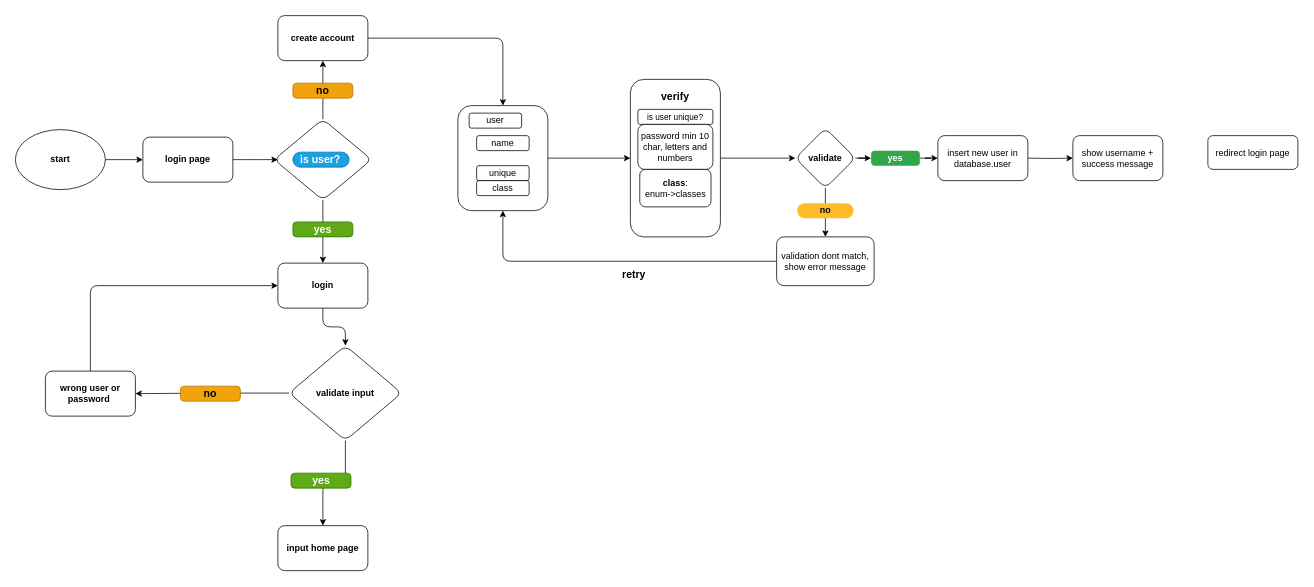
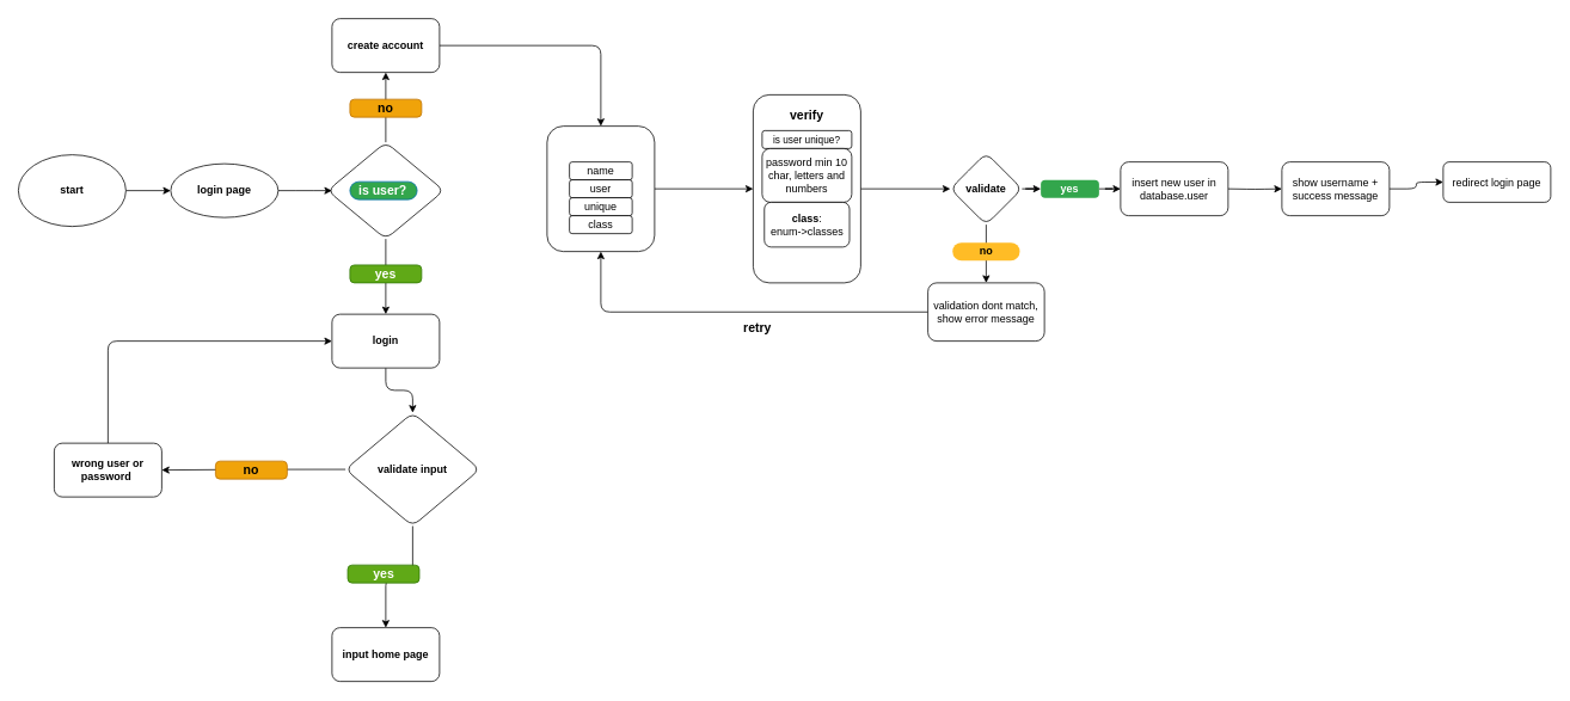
  <mxCell id="0" />
  <mxCell id="1" parent="0" />
  <mxCell id="2" value="" style="edgeStyle=orthogonalEdgeStyle;rounded=1;orthogonalLoop=1;jettySize=auto;html=1;" edge="1" parent="1" source="3" target="42"><mxGeometry relative="1" as="geometry" /></mxCell>
  <mxCell id="3" value="start" style="ellipse;whiteSpace=wrap;html=1;fontStyle=1;fontFamily=Helvetica;rounded=1;" parent="1" vertex="1"><mxGeometry x="20" y="172" width="120" height="80" as="geometry" /></mxCell>
  <mxCell id="4" value="" style="edgeStyle=orthogonalEdgeStyle;rounded=1;orthogonalLoop=1;jettySize=auto;html=1;fontFamily=Helvetica;" edge="1" parent="1" source="5" target="11"><mxGeometry relative="1" as="geometry" /></mxCell>
  <mxCell id="5" value="" style="rounded=1;whiteSpace=wrap;html=1;fontFamily=Helvetica;" parent="1" vertex="1"><mxGeometry x="610" y="140" width="120" height="140" as="geometry" /></mxCell>
  <mxCell id="6" value="name" style="rounded=1;whiteSpace=wrap;html=1;fontFamily=Helvetica;" parent="1" vertex="1"><mxGeometry x="635" y="180" width="70" height="20" as="geometry" /></mxCell>
- <mxCell id="7" value="user" style="rounded=1;whiteSpace=wrap;html=1;fontFamily=Helvetica;" parent="1" vertex="1"><mxGeometry x="625" y="150" width="70" height="20" as="geometry" /></mxCell>
+ <mxCell id="7" value="user" style="rounded=1;whiteSpace=wrap;html=1;fontFamily=Helvetica;" parent="1" vertex="1"><mxGeometry x="635" y="200" width="70" height="20" as="geometry" /></mxCell>
  <mxCell id="8" value="unique" style="rounded=1;whiteSpace=wrap;html=1;fontFamily=Helvetica;" parent="1" vertex="1"><mxGeometry x="635" y="220" width="70" height="20" as="geometry" /></mxCell>
  <mxCell id="9" value="class" style="rounded=1;whiteSpace=wrap;html=1;fontFamily=Helvetica;" parent="1" vertex="1"><mxGeometry x="635" y="240" width="70" height="20" as="geometry" /></mxCell>
  <mxCell id="10" value="" style="edgeStyle=orthogonalEdgeStyle;rounded=1;orthogonalLoop=1;jettySize=auto;html=1;fontFamily=Helvetica;" edge="1" parent="1" source="11" target="19"><mxGeometry relative="1" as="geometry" /></mxCell>
  <mxCell id="11" value="" style="rounded=1;whiteSpace=wrap;html=1;fontFamily=Helvetica;" vertex="1" parent="1"><mxGeometry x="840" y="105" width="120" height="210" as="geometry" /></mxCell>
  <mxCell id="12" value="is user unique?" style="rounded=1;whiteSpace=wrap;html=1;fontSize=11;fontFamily=Helvetica;" vertex="1" parent="1"><mxGeometry x="850" y="145" width="100" height="20" as="geometry" /></mxCell>
  <mxCell id="13" value="password min 10 char, letters and numbers" style="rounded=1;whiteSpace=wrap;html=1;fontFamily=Helvetica;" vertex="1" parent="1"><mxGeometry x="850" y="165" width="100" height="60" as="geometry" /></mxCell>
  <mxCell id="14" value="&lt;font style=&quot;font-size: 14px;&quot;&gt;verify&lt;/font&gt;" style="text;html=1;align=center;verticalAlign=middle;whiteSpace=wrap;rounded=1;fontStyle=1;fontSize=14;fontFamily=Helvetica;" vertex="1" parent="1"><mxGeometry x="870" y="113" width="60" height="30" as="geometry" /></mxCell>
  <mxCell id="15" value="&lt;b&gt;class&lt;/b&gt;: &lt;br&gt;enum-&amp;gt;classes" style="rounded=1;whiteSpace=wrap;html=1;fontFamily=Helvetica;" vertex="1" parent="1"><mxGeometry x="852.5" y="225" width="95" height="50" as="geometry" /></mxCell>
  <mxCell id="16" value="" style="edgeStyle=orthogonalEdgeStyle;rounded=1;orthogonalLoop=1;jettySize=auto;html=1;fontFamily=Helvetica;" edge="1" parent="1" source="28" target="21"><mxGeometry relative="1" as="geometry" /></mxCell>
  <mxCell id="17" value="" style="edgeStyle=orthogonalEdgeStyle;rounded=1;orthogonalLoop=1;jettySize=auto;html=1;" edge="1" parent="1" source="19" target="28"><mxGeometry relative="1" as="geometry" /></mxCell>
  <mxCell id="18" value="" style="edgeStyle=orthogonalEdgeStyle;rounded=1;orthogonalLoop=1;jettySize=auto;html=1;" edge="1" parent="1" source="19" target="23"><mxGeometry relative="1" as="geometry" /></mxCell>
  <mxCell id="19" value="validate" style="rhombus;whiteSpace=wrap;html=1;rounded=1;fontFamily=Helvetica;fontStyle=1" vertex="1" parent="1"><mxGeometry x="1060" y="170" width="80" height="80" as="geometry" /></mxCell>
  <mxCell id="20" value="" style="edgeStyle=orthogonalEdgeStyle;rounded=1;orthogonalLoop=1;jettySize=auto;html=1;fontFamily=Helvetica;" edge="1" parent="1" target="26"><mxGeometry relative="1" as="geometry"><mxPoint x="1370" y="210" as="sourcePoint" /></mxGeometry></mxCell>
  <mxCell id="21" value="insert new user in database.user" style="whiteSpace=wrap;html=1;rounded=1;fontFamily=Helvetica;" vertex="1" parent="1"><mxGeometry x="1250" y="180" width="120" height="60" as="geometry" /></mxCell>
  <mxCell id="22" style="edgeStyle=orthogonalEdgeStyle;rounded=1;orthogonalLoop=1;jettySize=auto;html=1;entryX=0.5;entryY=1;entryDx=0;entryDy=0;fontFamily=Helvetica;" edge="1" parent="1" source="23" target="5"><mxGeometry relative="1" as="geometry" /></mxCell>
  <mxCell id="23" value="validation dont match, show error message" style="whiteSpace=wrap;html=1;rounded=1;fontFamily=Helvetica;" vertex="1" parent="1"><mxGeometry x="1035" y="315" width="130" height="65" as="geometry" /></mxCell>
  <mxCell id="24" value="no" style="rounded=1;whiteSpace=wrap;html=1;arcSize=50;strokeColor=none;strokeWidth=1;fillColor=#FFBC26;fontColor=#000000;whiteSpace=wrap;align=center;verticalAlign=middle;spacingLeft=0;fontStyle=1;fontSize=12;spacing=10;fontFamily=Helvetica;" vertex="1" parent="1"><mxGeometry x="1062.5" y="270" width="75" height="20" as="geometry" /></mxCell>
+ <mxCell id="25" value="" style="edgeStyle=orthogonalEdgeStyle;rounded=1;orthogonalLoop=1;jettySize=auto;html=1;" edge="1" parent="1" source="26" target="29"><mxGeometry relative="1" as="geometry" /></mxCell>
  <mxCell id="26" value="show username + success message" style="whiteSpace=wrap;html=1;rounded=1;fontFamily=Helvetica;" vertex="1" parent="1"><mxGeometry x="1430" y="180" width="120" height="60" as="geometry" /></mxCell>
  <mxCell id="27" value="retry" style="text;html=1;align=center;verticalAlign=middle;whiteSpace=wrap;rounded=1;fontSize=14;fontStyle=1;fontFamily=Helvetica;" vertex="1" parent="1"><mxGeometry x="810" y="350" width="70" height="30" as="geometry" /></mxCell>
  <mxCell id="28" value="yes" style="html=1;shadow=0;dashed=0;shape=mxgraph.bootstrap.rrect;rSize=5;strokeColor=none;strokeWidth=1;fillColor=#33A64C;fontColor=#FFFFFF;whiteSpace=wrap;align=center;verticalAlign=middle;spacingLeft=0;fontStyle=1;fontSize=12;spacing=5;fontFamily=Helvetica;rounded=1;" vertex="1" parent="1"><mxGeometry x="1161" y="200" width="65" height="20" as="geometry" /></mxCell>
  <mxCell id="29" value="redirect login page" style="whiteSpace=wrap;html=1;rounded=1;fontFamily=Helvetica;" vertex="1" parent="1"><mxGeometry x="1610" y="180" width="120" height="45" as="geometry" /></mxCell>
  <mxCell id="30" style="edgeStyle=orthogonalEdgeStyle;rounded=1;orthogonalLoop=1;jettySize=auto;html=1;exitX=1;exitY=0.5;exitDx=0;exitDy=0;entryX=0.5;entryY=0;entryDx=0;entryDy=0;" edge="1" parent="1" source="31" target="5"><mxGeometry relative="1" as="geometry" /></mxCell>
  <mxCell id="31" value="create account" style="whiteSpace=wrap;html=1;fontStyle=1;rounded=1;" vertex="1" parent="1"><mxGeometry y="20" width="120" height="60" as="geometry" x="370" /></mxCell>
  <mxCell id="32" style="edgeStyle=orthogonalEdgeStyle;rounded=1;orthogonalLoop=1;jettySize=auto;html=1;exitX=0.5;exitY=1;exitDx=0;exitDy=0;entryX=0.5;entryY=0;entryDx=0;entryDy=0;" edge="1" parent="1" source="34" target="36"><mxGeometry relative="1" as="geometry" /></mxCell>
  <mxCell id="33" style="edgeStyle=orthogonalEdgeStyle;rounded=1;orthogonalLoop=1;jettySize=auto;html=1;exitX=0.5;exitY=0;exitDx=0;exitDy=0;entryX=0.5;entryY=1;entryDx=0;entryDy=0;" edge="1" parent="1" source="34" target="31"><mxGeometry relative="1" as="geometry" /></mxCell>
  <mxCell id="34" value="" style="rhombus;whiteSpace=wrap;html=1;fontStyle=1;rounded=1;" vertex="1" parent="1"><mxGeometry x="365" y="158" width="130" height="108" as="geometry" /></mxCell>
  <mxCell id="35" style="edgeStyle=orthogonalEdgeStyle;rounded=1;orthogonalLoop=1;jettySize=auto;html=1;" edge="1" parent="1" source="36" target="45"><mxGeometry relative="1" as="geometry" /></mxCell>
  <mxCell id="36" value="login" style="whiteSpace=wrap;html=1;fontStyle=1;rounded=1;" vertex="1" parent="1"><mxGeometry y="350" width="120" height="60" as="geometry" x="370" /></mxCell>
- <mxCell id="37" value="is user?" style="rounded=1;whiteSpace=wrap;html=1;arcSize=50;strokeColor=#006EAF;strokeWidth=1;fillColor=#1ba1e2;fontColor=#ffffff;whiteSpace=wrap;align=left;verticalAlign=middle;spacingLeft=0;fontStyle=1;fontSize=14;spacing=10;" vertex="1" parent="1"><mxGeometry x="390" y="202" width="75" height="20" as="geometry" /></mxCell>
+ <mxCell id="37" value="is user?" style="rounded=1;whiteSpace=wrap;html=1;arcSize=50;strokeColor=#006EAF;strokeWidth=1;fillColor=#33a64c;fontColor=#ffffff;whiteSpace=wrap;align=left;verticalAlign=middle;spacingLeft=0;fontStyle=1;fontSize=14;spacing=10;" vertex="1" parent="1"><mxGeometry x="390" y="202" width="75" height="20" as="geometry" /></mxCell>
  <mxCell id="38" value="no" style="html=1;shadow=0;dashed=0;shape=mxgraph.bootstrap.rrect;rSize=5;strokeColor=#BD7000;strokeWidth=1;fillColor=#f0a30a;whiteSpace=wrap;align=center;verticalAlign=middle;spacingLeft=0;fontStyle=1;fontSize=14;spacing=5;fontColor=#000000;rounded=1;" vertex="1" parent="1"><mxGeometry x="390" width="80" height="20" as="geometry" y="110" /></mxCell>
  <mxCell id="39" value="yes" style="html=1;shadow=0;dashed=0;shape=mxgraph.bootstrap.rrect;rSize=5;strokeColor=#2D7600;strokeWidth=1;fillColor=#60a917;fontColor=#ffffff;whiteSpace=wrap;align=center;verticalAlign=middle;spacingLeft=0;fontStyle=1;fontSize=14;spacing=5;rounded=1;" vertex="1" parent="1"><mxGeometry x="390" y="295" width="80" height="20" as="geometry" /></mxCell>
  <mxCell id="40" value="input home page" style="whiteSpace=wrap;html=1;fontStyle=1;rounded=1;" vertex="1" parent="1"><mxGeometry y="700" width="120" height="60" as="geometry" x="370" /></mxCell>
  <mxCell id="41" value="" style="edgeStyle=orthogonalEdgeStyle;rounded=1;orthogonalLoop=1;jettySize=auto;html=1;" edge="1" parent="1" source="42"><mxGeometry relative="1" as="geometry"><mxPoint y="212" as="targetPoint" x="370" /></mxGeometry></mxCell>
- <mxCell id="42" value="login page" style="whiteSpace=wrap;html=1;fontStyle=1;rounded=1;" vertex="1" parent="1"><mxGeometry x="190" y="182" width="120" height="60" as="geometry" /></mxCell>
+ <mxCell id="42" value="login page" style="ellipse;whiteSpace=wrap;html=1;fontStyle=1;" vertex="1" parent="1"><mxGeometry x="190" y="182" width="120" height="60" as="geometry" /></mxCell>
  <mxCell id="43" style="edgeStyle=orthogonalEdgeStyle;rounded=1;orthogonalLoop=1;jettySize=auto;html=1;exitX=0;exitY=0.5;exitDx=0;exitDy=0;entryX=1;entryY=0.5;entryDx=0;entryDy=0;" edge="1" parent="1" source="45" target="48"><mxGeometry relative="1" as="geometry" /></mxCell>
  <mxCell id="44" style="edgeStyle=orthogonalEdgeStyle;rounded=1;orthogonalLoop=1;jettySize=auto;html=1;exitX=0.5;exitY=1;exitDx=0;exitDy=0;" edge="1" parent="1" source="45" target="40"><mxGeometry relative="1" as="geometry" /></mxCell>
  <mxCell id="45" value="&lt;span style=&quot;&quot;&gt;validate input&lt;/span&gt;" style="rhombus;whiteSpace=wrap;html=1;rounded=1;fontStyle=1" vertex="1" parent="1"><mxGeometry x="385" y="460" width="150" height="126.5" as="geometry" /></mxCell>
  <mxCell id="46" value="no" style="html=1;shadow=0;dashed=0;shape=mxgraph.bootstrap.rrect;rSize=5;strokeColor=#BD7000;strokeWidth=1;fillColor=#f0a30a;whiteSpace=wrap;align=center;verticalAlign=middle;spacingLeft=0;fontStyle=1;fontSize=14;spacing=5;fontColor=#000000;rounded=1;" vertex="1" parent="1"><mxGeometry x="240" y="514" width="80" height="20" as="geometry" /></mxCell>
  <mxCell id="47" style="edgeStyle=orthogonalEdgeStyle;rounded=1;orthogonalLoop=1;jettySize=auto;html=1;exitX=0.5;exitY=0;exitDx=0;exitDy=0;entryX=0;entryY=0.5;entryDx=0;entryDy=0;" edge="1" parent="1" source="48" target="36"><mxGeometry relative="1" as="geometry" /></mxCell>
  <mxCell id="48" value="wrong user or password&amp;nbsp;" style="whiteSpace=wrap;html=1;fontStyle=1;rounded=1;" vertex="1" parent="1"><mxGeometry x="60" y="494" width="120" height="60" as="geometry" /></mxCell>
  <mxCell id="49" value="yes" style="html=1;shadow=0;dashed=0;shape=mxgraph.bootstrap.rrect;rSize=5;strokeColor=#2D7600;strokeWidth=1;fillColor=#60a917;fontColor=#ffffff;whiteSpace=wrap;align=center;verticalAlign=middle;spacingLeft=0;fontStyle=1;fontSize=14;spacing=5;rounded=1;" vertex="1" parent="1"><mxGeometry x="387.5" y="630" width="80" height="20" as="geometry" /></mxCell>
